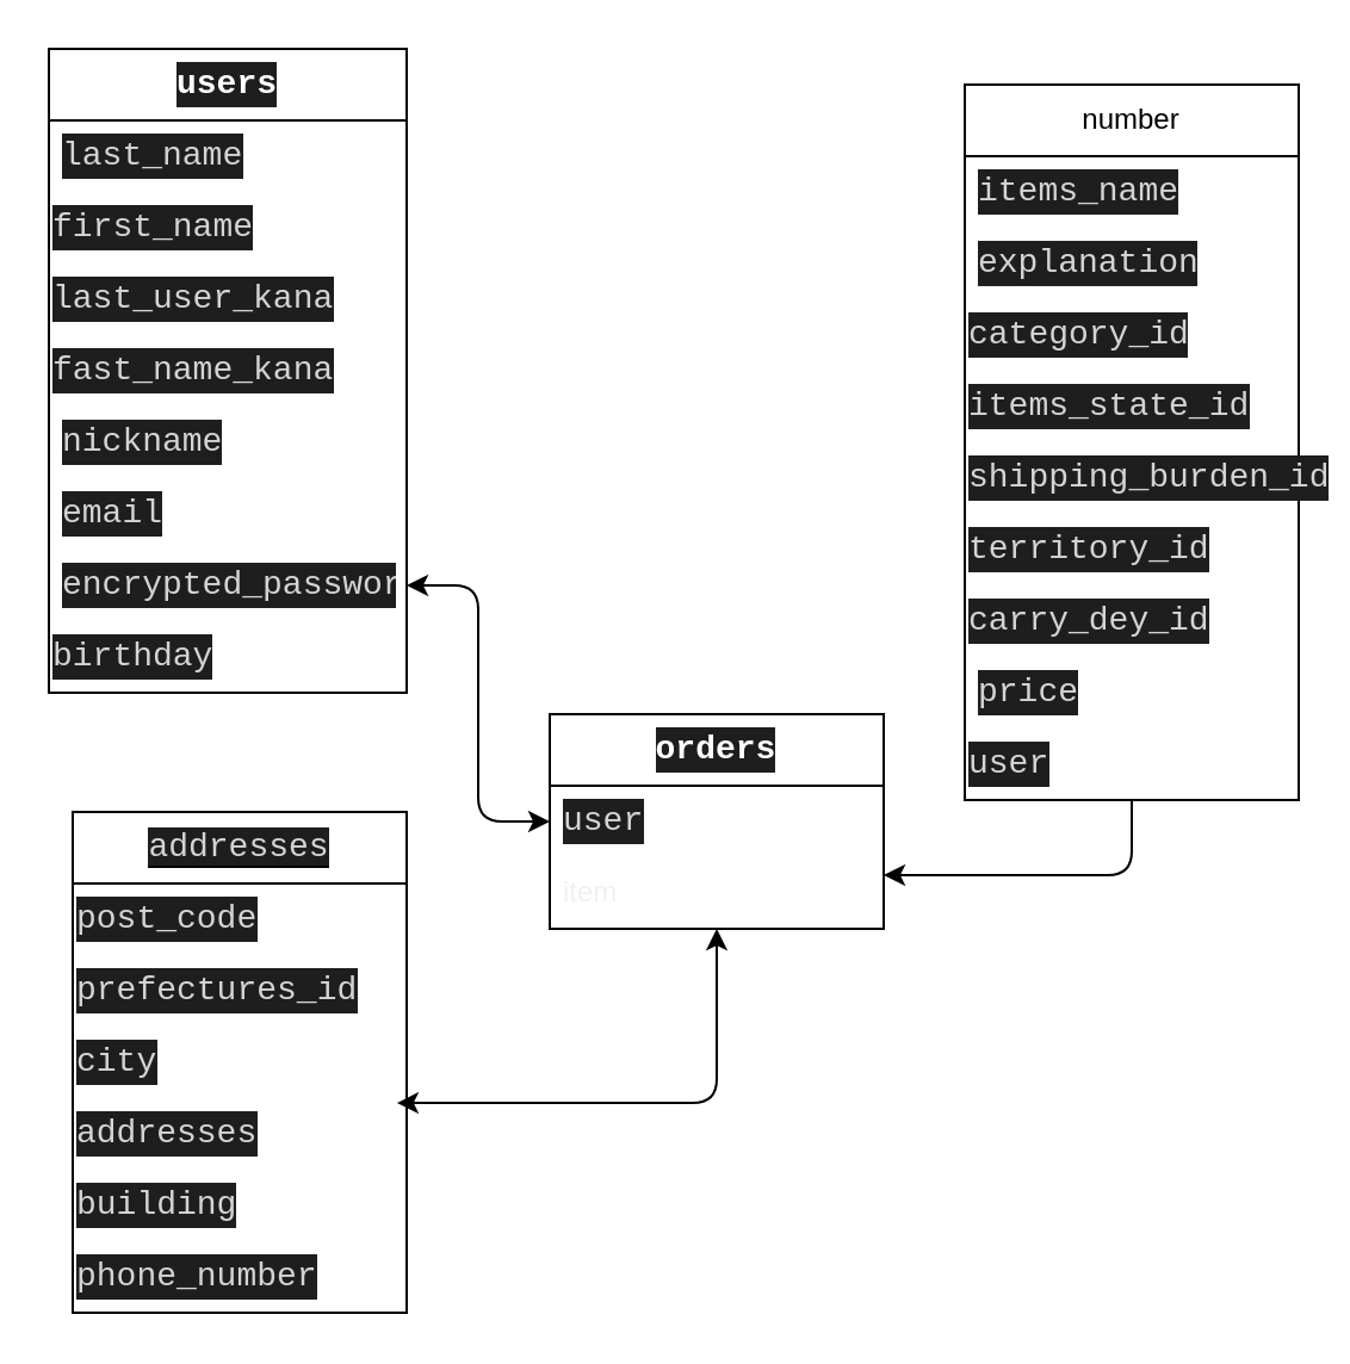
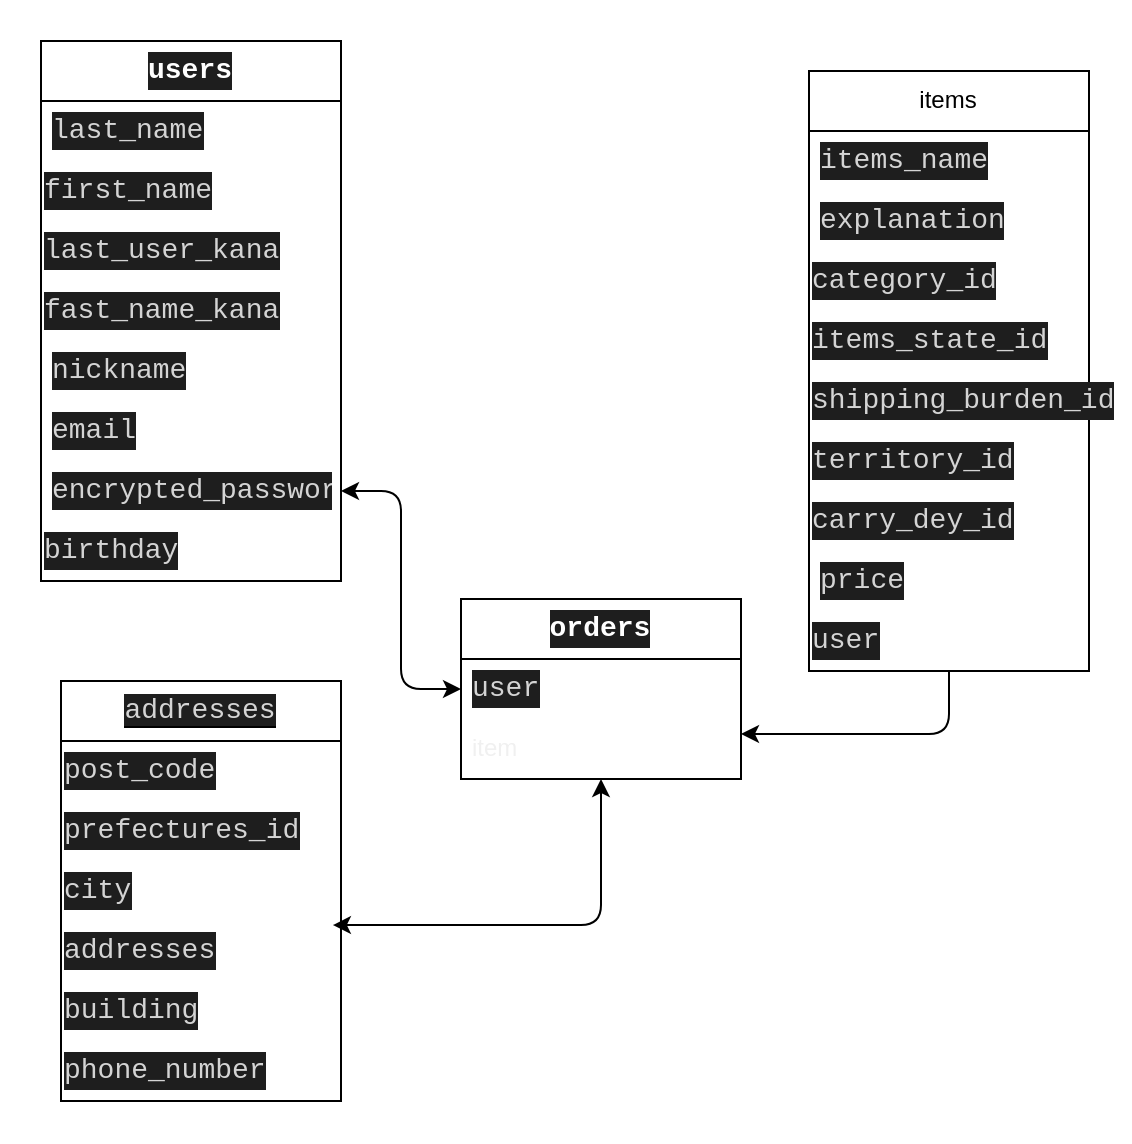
  <mxCell id="0" />
  <mxCell id="1" parent="0" />
  <mxCell id="2" style="edgeStyle=none;html=1;exitX=1;exitY=0.5;exitDx=0;exitDy=0;" edge="1" parent="1"><mxGeometry relative="1" as="geometry"><mxPoint x="540" y="135" as="targetPoint" /><mxPoint x="540" y="135" as="sourcePoint" /></mxGeometry></mxCell>
  <mxCell id="3" value="&lt;div style=&quot;background-color: rgb(30, 30, 30); font-family: Consolas, &amp;quot;Courier New&amp;quot;, monospace; font-size: 14px; line-height: 19px;&quot;&gt;&lt;span style=&quot;font-weight: bold;&quot;&gt;&lt;font color=&quot;#ffffff&quot;&gt;users&lt;/font&gt;&lt;/span&gt;&lt;/div&gt;" style="swimlane;fontStyle=0;childLayout=stackLayout;horizontal=1;startSize=30;horizontalStack=0;resizeParent=1;resizeParentMax=0;resizeLast=0;collapsible=1;marginBottom=0;whiteSpace=wrap;html=1;" vertex="1" parent="1"><mxGeometry x="20" y="20" width="150" height="270" as="geometry"><mxRectangle x="70" y="100" width="60" height="30" as="alternateBounds" /></mxGeometry></mxCell>
  <mxCell id="4" value="&lt;div style=&quot;color: rgb(212, 212, 212); background-color: rgb(30, 30, 30); font-family: Consolas, &amp;quot;Courier New&amp;quot;, monospace; font-size: 14px; line-height: 19px;&quot;&gt;last_name&lt;/div&gt;" style="text;strokeColor=none;fillColor=none;align=left;verticalAlign=middle;spacingLeft=4;spacingRight=4;overflow=hidden;points=[[0,0.5],[1,0.5]];portConstraint=eastwest;rotatable=0;whiteSpace=wrap;html=1;" vertex="1" parent="3"><mxGeometry y="30" width="150" height="30" as="geometry" /></mxCell>
  <mxCell id="5" value="&lt;div style=&quot;color: rgb(212, 212, 212); background-color: rgb(30, 30, 30); font-family: Consolas, &amp;quot;Courier New&amp;quot;, monospace; font-size: 14px; line-height: 19px;&quot;&gt;first_name&lt;/div&gt;" style="text;html=1;strokeColor=none;fillColor=none;align=left;verticalAlign=middle;whiteSpace=wrap;rounded=0;fontColor=#FFFFFF;" vertex="1" parent="3"><mxGeometry y="60" width="150" height="30" as="geometry" /></mxCell>
  <mxCell id="6" value="&lt;div style=&quot;color: rgb(212, 212, 212); background-color: rgb(30, 30, 30); font-family: Consolas, &amp;quot;Courier New&amp;quot;, monospace; font-size: 14px; line-height: 19px;&quot;&gt;last_user_kana&lt;/div&gt;" style="text;html=1;strokeColor=none;fillColor=none;align=left;verticalAlign=middle;whiteSpace=wrap;rounded=0;fontColor=#FFFFFF;" vertex="1" parent="3"><mxGeometry y="90" width="150" height="30" as="geometry" /></mxCell>
  <mxCell id="7" value="&lt;div style=&quot;color: rgb(212, 212, 212); background-color: rgb(30, 30, 30); font-family: Consolas, &amp;quot;Courier New&amp;quot;, monospace; font-size: 14px; line-height: 19px;&quot;&gt;fast_name_kana&lt;/div&gt;" style="text;html=1;strokeColor=none;fillColor=none;align=left;verticalAlign=middle;whiteSpace=wrap;rounded=0;fontColor=#FFFFFF;" vertex="1" parent="3"><mxGeometry y="120" width="150" height="30" as="geometry" /></mxCell>
  <mxCell id="8" value="&lt;div style=&quot;color: rgb(212, 212, 212); background-color: rgb(30, 30, 30); font-family: Consolas, &amp;quot;Courier New&amp;quot;, monospace; font-size: 14px; line-height: 19px;&quot;&gt;nickname&lt;/div&gt;" style="text;strokeColor=none;fillColor=none;align=left;verticalAlign=middle;spacingLeft=4;spacingRight=4;overflow=hidden;points=[[0,0.5],[1,0.5]];portConstraint=eastwest;rotatable=0;whiteSpace=wrap;html=1;" vertex="1" parent="3"><mxGeometry y="150" width="150" height="30" as="geometry" /></mxCell>
  <mxCell id="9" value="&lt;div style=&quot;color: rgb(212, 212, 212); background-color: rgb(30, 30, 30); font-family: Consolas, &amp;quot;Courier New&amp;quot;, monospace; font-size: 14px; line-height: 19px;&quot;&gt;email&lt;/div&gt;" style="text;strokeColor=none;fillColor=none;align=left;verticalAlign=middle;spacingLeft=4;spacingRight=4;overflow=hidden;points=[[0,0.5],[1,0.5]];portConstraint=eastwest;rotatable=0;whiteSpace=wrap;html=1;" vertex="1" parent="3"><mxGeometry y="180" width="150" height="30" as="geometry" /></mxCell>
  <mxCell id="10" value="&lt;div style=&quot;color: rgb(212, 212, 212); background-color: rgb(30, 30, 30); font-family: Consolas, &amp;quot;Courier New&amp;quot;, monospace; font-size: 14px; line-height: 19px;&quot;&gt;encrypted_password&lt;/div&gt;" style="text;strokeColor=none;fillColor=none;align=left;verticalAlign=middle;spacingLeft=4;spacingRight=4;overflow=hidden;points=[[0,0.5],[1,0.5]];portConstraint=eastwest;rotatable=0;whiteSpace=wrap;html=1;" vertex="1" parent="3"><mxGeometry y="210" width="150" height="30" as="geometry" /></mxCell>
  <mxCell id="11" value="&lt;div style=&quot;color: rgb(212, 212, 212); background-color: rgb(30, 30, 30); font-family: Consolas, &amp;quot;Courier New&amp;quot;, monospace; font-size: 14px; line-height: 19px;&quot;&gt;birthday&lt;/div&gt;" style="text;html=1;strokeColor=none;fillColor=none;align=left;verticalAlign=middle;whiteSpace=wrap;rounded=0;fontColor=#FFFFFF;" vertex="1" parent="3"><mxGeometry y="240" width="150" height="30" as="geometry" /></mxCell>
- <mxCell id="12" value="number" style="swimlane;fontStyle=0;childLayout=stackLayout;horizontal=1;startSize=30;horizontalStack=0;resizeParent=1;resizeParentMax=0;resizeLast=0;collapsible=1;marginBottom=0;whiteSpace=wrap;html=1;" vertex="1" parent="1"><mxGeometry x="404" y="35" width="140" height="300" as="geometry" /></mxCell>
+ <mxCell id="12" value="items" style="swimlane;fontStyle=0;childLayout=stackLayout;horizontal=1;startSize=30;horizontalStack=0;resizeParent=1;resizeParentMax=0;resizeLast=0;collapsible=1;marginBottom=0;whiteSpace=wrap;html=1;" vertex="1" parent="1"><mxGeometry x="404" y="35" width="140" height="300" as="geometry" /></mxCell>
  <mxCell id="13" value="&lt;div style=&quot;color: rgb(212, 212, 212); background-color: rgb(30, 30, 30); font-family: Consolas, &amp;quot;Courier New&amp;quot;, monospace; font-size: 14px; line-height: 19px;&quot;&gt;items_name&lt;/div&gt;" style="text;strokeColor=none;fillColor=none;align=left;verticalAlign=middle;spacingLeft=4;spacingRight=4;overflow=hidden;points=[[0,0.5],[1,0.5]];portConstraint=eastwest;rotatable=0;whiteSpace=wrap;html=1;" vertex="1" parent="12"><mxGeometry y="30" width="140" height="30" as="geometry" /></mxCell>
  <mxCell id="14" value="&lt;div style=&quot;color: rgb(212, 212, 212); background-color: rgb(30, 30, 30); font-family: Consolas, &amp;quot;Courier New&amp;quot;, monospace; font-size: 14px; line-height: 19px;&quot;&gt;explanation&lt;/div&gt;" style="text;strokeColor=none;fillColor=none;align=left;verticalAlign=middle;spacingLeft=4;spacingRight=4;overflow=hidden;points=[[0,0.5],[1,0.5]];portConstraint=eastwest;rotatable=0;whiteSpace=wrap;html=1;" vertex="1" parent="12"><mxGeometry y="60" width="140" height="30" as="geometry" /></mxCell>
  <mxCell id="15" value="&lt;div style=&quot;color: rgb(212, 212, 212); background-color: rgb(30, 30, 30); font-family: Consolas, &amp;quot;Courier New&amp;quot;, monospace; font-size: 14px; line-height: 19px;&quot;&gt;&lt;div style=&quot;line-height: 19px;&quot;&gt;category_id&lt;/div&gt;&lt;/div&gt;" style="text;html=1;strokeColor=none;fillColor=none;align=left;verticalAlign=middle;whiteSpace=wrap;rounded=0;fontColor=#FFFFFF;" vertex="1" parent="12"><mxGeometry y="90" width="140" height="30" as="geometry" /></mxCell>
  <mxCell id="16" value="&lt;div style=&quot;color: rgb(212, 212, 212); background-color: rgb(30, 30, 30); font-family: Consolas, &amp;quot;Courier New&amp;quot;, monospace; font-size: 14px; line-height: 19px;&quot;&gt;items_state_id&lt;/div&gt;" style="text;html=1;strokeColor=none;fillColor=none;align=left;verticalAlign=middle;whiteSpace=wrap;rounded=0;fontColor=#FFFFFF;" vertex="1" parent="12"><mxGeometry y="120" width="140" height="30" as="geometry" /></mxCell>
  <mxCell id="17" value="&lt;div style=&quot;color: rgb(212, 212, 212); background-color: rgb(30, 30, 30); font-family: Consolas, &amp;quot;Courier New&amp;quot;, monospace; font-size: 14px; line-height: 19px;&quot;&gt;shipping_burden_id&lt;/div&gt;" style="text;html=1;strokeColor=none;fillColor=none;align=left;verticalAlign=middle;whiteSpace=wrap;rounded=0;fontColor=#FFFFFF;" vertex="1" parent="12"><mxGeometry y="150" width="140" height="30" as="geometry" /></mxCell>
  <mxCell id="18" value="&lt;div style=&quot;color: rgb(212, 212, 212); background-color: rgb(30, 30, 30); font-family: Consolas, &amp;quot;Courier New&amp;quot;, monospace; font-size: 14px; line-height: 19px;&quot;&gt;territory_id&lt;/div&gt;" style="text;html=1;strokeColor=none;fillColor=none;align=left;verticalAlign=middle;whiteSpace=wrap;rounded=0;fontColor=#FFFFFF;" vertex="1" parent="12"><mxGeometry y="180" width="140" height="30" as="geometry" /></mxCell>
  <mxCell id="19" value="&lt;div style=&quot;color: rgb(212, 212, 212); background-color: rgb(30, 30, 30); font-family: Consolas, &amp;quot;Courier New&amp;quot;, monospace; font-size: 14px; line-height: 19px;&quot;&gt;carry_dey_id&lt;/div&gt;" style="text;html=1;strokeColor=none;fillColor=none;align=left;verticalAlign=middle;whiteSpace=wrap;rounded=0;fontColor=#FFFFFF;" vertex="1" parent="12"><mxGeometry y="210" width="140" height="30" as="geometry" /></mxCell>
  <mxCell id="20" value="&lt;div style=&quot;color: rgb(212, 212, 212); background-color: rgb(30, 30, 30); font-family: Consolas, &amp;quot;Courier New&amp;quot;, monospace; font-size: 14px; line-height: 19px;&quot;&gt;price&lt;/div&gt;" style="text;strokeColor=none;fillColor=none;align=left;verticalAlign=middle;spacingLeft=4;spacingRight=4;overflow=hidden;points=[[0,0.5],[1,0.5]];portConstraint=eastwest;rotatable=0;whiteSpace=wrap;html=1;" vertex="1" parent="12"><mxGeometry y="240" width="140" height="30" as="geometry" /></mxCell>
  <mxCell id="21" value="&lt;div style=&quot;color: rgb(212, 212, 212); background-color: rgb(30, 30, 30); font-family: Consolas, &amp;quot;Courier New&amp;quot;, monospace; font-size: 14px; line-height: 19px;&quot;&gt;user&lt;/div&gt;" style="text;html=1;strokeColor=none;fillColor=none;align=left;verticalAlign=middle;whiteSpace=wrap;rounded=0;fontColor=#FFFFFF;" vertex="1" parent="12"><mxGeometry y="270" width="140" height="30" as="geometry" /></mxCell>
  <mxCell id="22" value="&lt;div style=&quot;background-color: rgb(30, 30, 30); font-family: Consolas, &amp;quot;Courier New&amp;quot;, monospace; font-size: 14px; line-height: 19px;&quot;&gt;&lt;span style=&quot;font-weight: bold;&quot;&gt;&lt;font color=&quot;#ffffff&quot;&gt;orders&lt;/font&gt;&lt;/span&gt;&lt;/div&gt;" style="swimlane;fontStyle=0;childLayout=stackLayout;horizontal=1;startSize=30;horizontalStack=0;resizeParent=1;resizeParentMax=0;resizeLast=0;collapsible=1;marginBottom=0;whiteSpace=wrap;html=1;" vertex="1" parent="1"><mxGeometry x="230" y="299" width="140" height="90" as="geometry" /></mxCell>
  <mxCell id="23" value="&lt;div style=&quot;color: rgb(212, 212, 212); background-color: rgb(30, 30, 30); font-family: Consolas, &amp;quot;Courier New&amp;quot;, monospace; font-size: 14px; line-height: 19px;&quot;&gt;user&lt;/div&gt;" style="text;strokeColor=none;fillColor=none;align=left;verticalAlign=middle;spacingLeft=4;spacingRight=4;overflow=hidden;points=[[0,0.5],[1,0.5]];portConstraint=eastwest;rotatable=0;whiteSpace=wrap;html=1;" vertex="1" parent="22"><mxGeometry y="30" width="140" height="30" as="geometry" /></mxCell>
  <mxCell id="24" value="item" style="text;html=1;strokeColor=none;fillColor=none;align=left;verticalAlign=middle;whiteSpace=wrap;rounded=0;fontColor=#F0F0F0;spacingLeft=4;spacingRight=4;" vertex="1" parent="22"><mxGeometry y="60" width="140" height="30" as="geometry" /></mxCell>
  <mxCell id="25" style="edgeStyle=orthogonalEdgeStyle;html=1;exitX=0;exitY=0.5;exitDx=0;exitDy=0;entryX=1;entryY=0.5;entryDx=0;entryDy=0;fontColor=#FFFFFF;startArrow=classic;startFill=1;" edge="1" parent="1" source="23" target="10"><mxGeometry relative="1" as="geometry" /></mxCell>
  <mxCell id="26" value="&lt;span style=&quot;color: rgb(212, 212, 212); font-family: Consolas, &amp;quot;Courier New&amp;quot;, monospace; font-size: 14px; text-align: left; background-color: rgb(30, 30, 30);&quot;&gt;addresses&lt;/span&gt;" style="swimlane;fontStyle=0;childLayout=stackLayout;horizontal=1;startSize=30;horizontalStack=0;resizeParent=1;resizeParentMax=0;resizeLast=0;collapsible=1;marginBottom=0;whiteSpace=wrap;html=1;fontColor=#FFFFFF;labelBackgroundColor=#000000;" vertex="1" parent="1"><mxGeometry x="30" y="340" width="140" height="210" as="geometry" /></mxCell>
  <mxCell id="27" value="&lt;div style=&quot;color: rgb(212, 212, 212); background-color: rgb(30, 30, 30); font-family: Consolas, &amp;quot;Courier New&amp;quot;, monospace; font-size: 14px; line-height: 19px;&quot;&gt;post_code&lt;/div&gt;" style="text;html=1;strokeColor=none;fillColor=none;align=left;verticalAlign=middle;whiteSpace=wrap;rounded=0;fontColor=#FFFFFF;" vertex="1" parent="26"><mxGeometry y="30" width="140" height="30" as="geometry" /></mxCell>
  <mxCell id="28" value="&lt;div style=&quot;color: rgb(212, 212, 212); background-color: rgb(30, 30, 30); font-family: Consolas, &amp;quot;Courier New&amp;quot;, monospace; font-size: 14px; line-height: 19px;&quot;&gt;prefectures_id&lt;/div&gt;" style="text;html=1;strokeColor=none;fillColor=none;align=left;verticalAlign=middle;whiteSpace=wrap;rounded=0;fontColor=#FFFFFF;" vertex="1" parent="26"><mxGeometry y="60" width="140" height="30" as="geometry" /></mxCell>
  <mxCell id="29" value="&lt;div style=&quot;color: rgb(212, 212, 212); background-color: rgb(30, 30, 30); font-family: Consolas, &amp;quot;Courier New&amp;quot;, monospace; font-size: 14px; line-height: 19px;&quot;&gt;city&lt;/div&gt;" style="text;html=1;strokeColor=none;fillColor=none;align=left;verticalAlign=middle;whiteSpace=wrap;rounded=0;fontColor=#FFFFFF;" vertex="1" parent="26"><mxGeometry y="90" width="140" height="30" as="geometry" /></mxCell>
  <mxCell id="30" value="&lt;div style=&quot;color: rgb(212, 212, 212); background-color: rgb(30, 30, 30); font-family: Consolas, &amp;quot;Courier New&amp;quot;, monospace; font-size: 14px; line-height: 19px;&quot;&gt;addresses&lt;/div&gt;" style="text;strokeColor=none;fillColor=none;align=left;verticalAlign=middle;spacingLeft=0;spacingRight=0;overflow=hidden;points=[[0,0.5],[1,0.5]];portConstraint=eastwest;rotatable=0;whiteSpace=wrap;html=1;fontColor=#F0F0F0;" vertex="1" parent="26"><mxGeometry y="120" width="140" height="30" as="geometry" /></mxCell>
  <mxCell id="31" value="&lt;div style=&quot;color: rgb(212, 212, 212); background-color: rgb(30, 30, 30); font-family: Consolas, &amp;quot;Courier New&amp;quot;, monospace; font-size: 14px; line-height: 19px;&quot;&gt;building&lt;/div&gt;" style="text;html=1;strokeColor=none;fillColor=none;align=left;verticalAlign=middle;whiteSpace=wrap;rounded=0;fontColor=#FFFFFF;" vertex="1" parent="26"><mxGeometry y="150" width="140" height="30" as="geometry" /></mxCell>
  <mxCell id="32" value="&lt;div style=&quot;color: rgb(212, 212, 212); background-color: rgb(30, 30, 30); font-family: Consolas, &amp;quot;Courier New&amp;quot;, monospace; font-size: 14px; line-height: 19px;&quot;&gt;phone_number&lt;/div&gt;" style="text;html=1;strokeColor=none;fillColor=none;align=left;verticalAlign=middle;whiteSpace=wrap;rounded=0;fontColor=#FFFFFF;" vertex="1" parent="26"><mxGeometry y="180" width="140" height="30" as="geometry" /></mxCell>
  <mxCell id="33" style="edgeStyle=orthogonalEdgeStyle;html=1;exitX=0.5;exitY=1;exitDx=0;exitDy=0;entryX=0.971;entryY=0.067;entryDx=0;entryDy=0;entryPerimeter=0;strokeColor=default;fontColor=#FFFFFF;startArrow=classic;startFill=1;sourcePerimeterSpacing=0;" edge="1" parent="1" source="24" target="30"><mxGeometry relative="1" as="geometry" /></mxCell>
  <mxCell id="34" style="edgeStyle=orthogonalEdgeStyle;html=1;exitX=0.5;exitY=1;exitDx=0;exitDy=0;entryX=1;entryY=0.25;entryDx=0;entryDy=0;strokeColor=default;fontColor=#FFFFFF;startArrow=none;startFill=0;sourcePerimeterSpacing=0;endArrow=classic;endFill=1;" edge="1" parent="1" source="21" target="24"><mxGeometry relative="1" as="geometry" /></mxCell>
